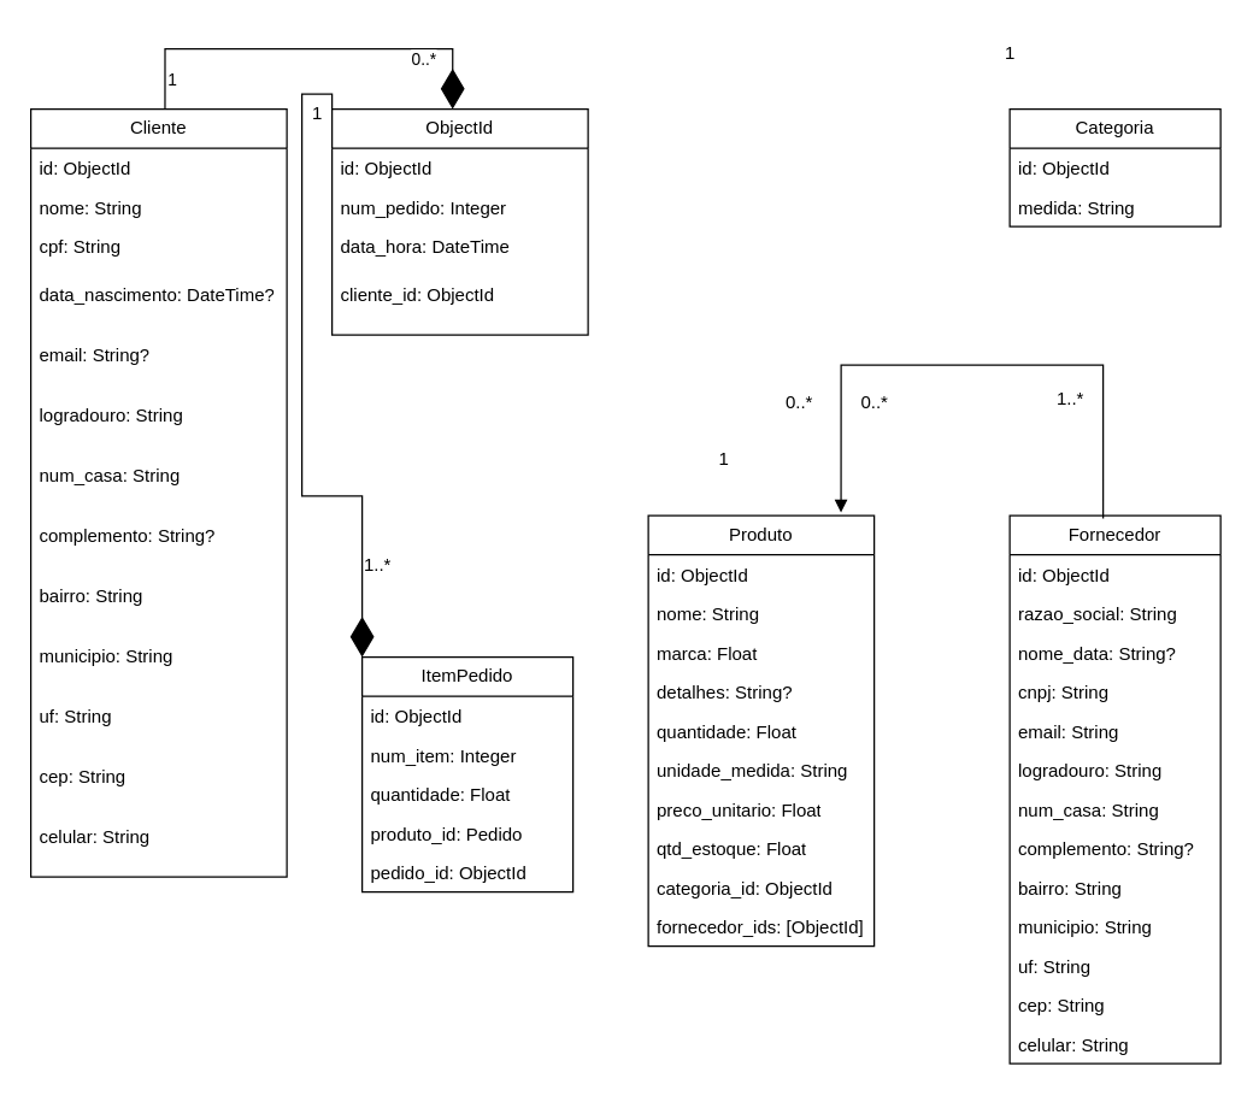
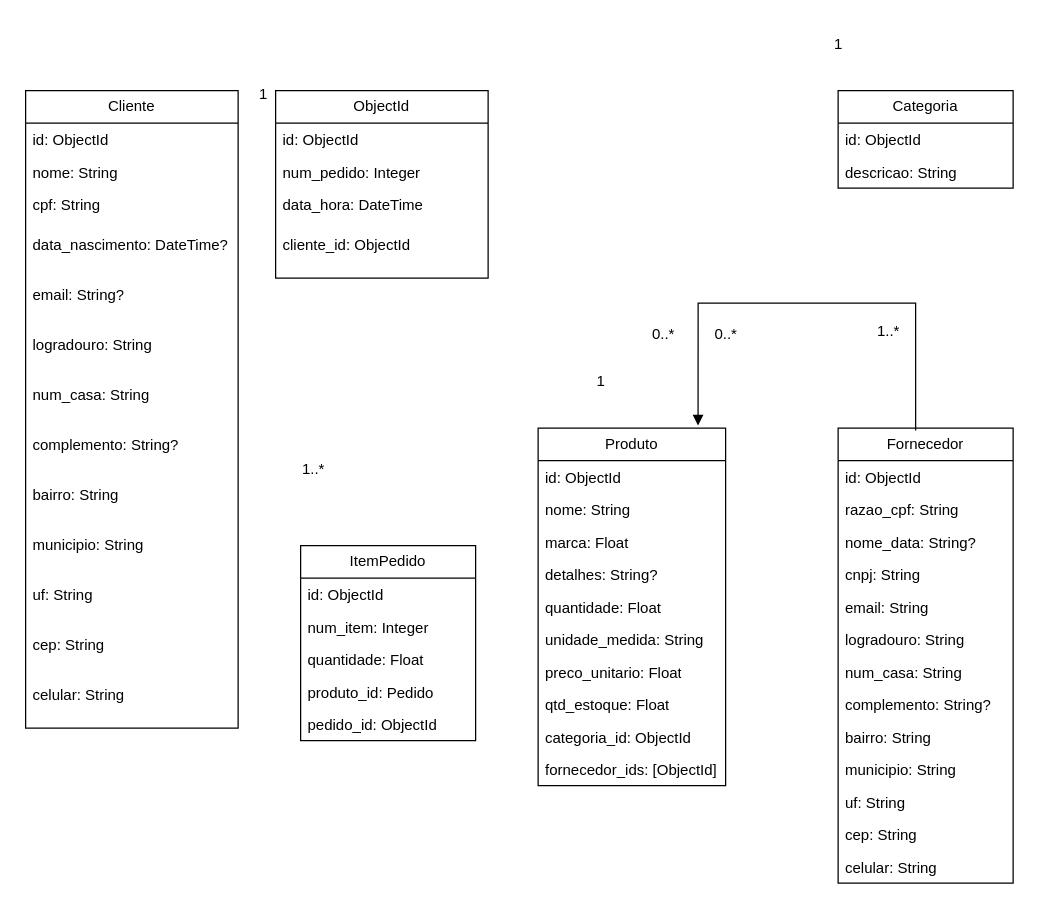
  <mxCell id="0" />
  <mxCell id="1" parent="0" />
  <mxCell id="2" value="Cliente" style="swimlane;fontStyle=0;childLayout=stackLayout;horizontal=1;startSize=26;fillColor=none;horizontalStack=0;resizeParent=1;resizeParentMax=0;resizeLast=0;collapsible=1;marginBottom=0;whiteSpace=wrap;html=1;rounded=0;" parent="1" vertex="1"><mxGeometry x="20" y="72" width="170" height="510" as="geometry" /></mxCell>
  <mxCell id="3" value="id: ObjectId" style="text;strokeColor=none;fillColor=none;align=left;verticalAlign=top;spacingLeft=4;spacingRight=4;overflow=hidden;rotatable=0;points=[[0,0.5],[1,0.5]];portConstraint=eastwest;whiteSpace=wrap;html=1;rounded=0;" parent="2" vertex="1"><mxGeometry y="26" width="170" height="26" as="geometry" /></mxCell>
  <mxCell id="4" value="nome: String" style="text;strokeColor=none;fillColor=none;align=left;verticalAlign=top;spacingLeft=4;spacingRight=4;overflow=hidden;rotatable=0;points=[[0,0.5],[1,0.5]];portConstraint=eastwest;whiteSpace=wrap;html=1;rounded=0;" parent="2" vertex="1"><mxGeometry y="52" width="170" height="26" as="geometry" /></mxCell>
  <mxCell id="5" value="cpf: String" style="text;strokeColor=none;fillColor=none;align=left;verticalAlign=top;spacingLeft=4;spacingRight=4;overflow=hidden;rotatable=0;points=[[0,0.5],[1,0.5]];portConstraint=eastwest;whiteSpace=wrap;html=1;rounded=0;" parent="2" vertex="1"><mxGeometry y="78" width="170" height="32" as="geometry" /></mxCell>
  <mxCell id="6" value="data_nascimento: DateTime?" style="text;strokeColor=none;fillColor=none;align=left;verticalAlign=top;spacingLeft=4;spacingRight=4;overflow=hidden;rotatable=0;points=[[0,0.5],[1,0.5]];portConstraint=eastwest;whiteSpace=wrap;html=1;rounded=0;" parent="2" vertex="1"><mxGeometry y="110" width="170" height="40" as="geometry" /></mxCell>
  <mxCell id="7" value="email: String?" style="text;strokeColor=none;fillColor=none;align=left;verticalAlign=top;spacingLeft=4;spacingRight=4;overflow=hidden;rotatable=0;points=[[0,0.5],[1,0.5]];portConstraint=eastwest;whiteSpace=wrap;html=1;rounded=0;" parent="2" vertex="1"><mxGeometry y="150" width="170" height="40" as="geometry" /></mxCell>
  <mxCell id="8" value="logradouro: String" style="text;strokeColor=none;fillColor=none;align=left;verticalAlign=top;spacingLeft=4;spacingRight=4;overflow=hidden;rotatable=0;points=[[0,0.5],[1,0.5]];portConstraint=eastwest;whiteSpace=wrap;html=1;rounded=0;" parent="2" vertex="1"><mxGeometry y="190" width="170" height="40" as="geometry" /></mxCell>
  <mxCell id="9" value="num_casa: String" style="text;strokeColor=none;fillColor=none;align=left;verticalAlign=top;spacingLeft=4;spacingRight=4;overflow=hidden;rotatable=0;points=[[0,0.5],[1,0.5]];portConstraint=eastwest;whiteSpace=wrap;html=1;rounded=0;" parent="2" vertex="1"><mxGeometry y="230" width="170" height="40" as="geometry" /></mxCell>
  <mxCell id="10" value="complemento: String?" style="text;strokeColor=none;fillColor=none;align=left;verticalAlign=top;spacingLeft=4;spacingRight=4;overflow=hidden;rotatable=0;points=[[0,0.5],[1,0.5]];portConstraint=eastwest;whiteSpace=wrap;html=1;rounded=0;" parent="2" vertex="1"><mxGeometry y="270" width="170" height="40" as="geometry" /></mxCell>
  <mxCell id="11" value="bairro: String" style="text;strokeColor=none;fillColor=none;align=left;verticalAlign=top;spacingLeft=4;spacingRight=4;overflow=hidden;rotatable=0;points=[[0,0.5],[1,0.5]];portConstraint=eastwest;whiteSpace=wrap;html=1;rounded=0;" parent="2" vertex="1"><mxGeometry y="310" width="170" height="40" as="geometry" /></mxCell>
  <mxCell id="12" value="municipio: String" style="text;strokeColor=none;fillColor=none;align=left;verticalAlign=top;spacingLeft=4;spacingRight=4;overflow=hidden;rotatable=0;points=[[0,0.5],[1,0.5]];portConstraint=eastwest;whiteSpace=wrap;html=1;rounded=0;" parent="2" vertex="1"><mxGeometry y="350" width="170" height="40" as="geometry" /></mxCell>
  <mxCell id="13" value="uf: String" style="text;strokeColor=none;fillColor=none;align=left;verticalAlign=top;spacingLeft=4;spacingRight=4;overflow=hidden;rotatable=0;points=[[0,0.5],[1,0.5]];portConstraint=eastwest;whiteSpace=wrap;html=1;rounded=0;" parent="2" vertex="1"><mxGeometry y="390" width="170" height="40" as="geometry" /></mxCell>
  <mxCell id="14" value="cep: String" style="text;strokeColor=none;fillColor=none;align=left;verticalAlign=top;spacingLeft=4;spacingRight=4;overflow=hidden;rotatable=0;points=[[0,0.5],[1,0.5]];portConstraint=eastwest;whiteSpace=wrap;html=1;rounded=0;" parent="2" vertex="1"><mxGeometry y="430" width="170" height="40" as="geometry" /></mxCell>
  <mxCell id="15" value="celular: String" style="text;strokeColor=none;fillColor=none;align=left;verticalAlign=top;spacingLeft=4;spacingRight=4;overflow=hidden;rotatable=0;points=[[0,0.5],[1,0.5]];portConstraint=eastwest;whiteSpace=wrap;html=1;rounded=0;" parent="2" vertex="1"><mxGeometry y="470" width="170" height="40" as="geometry" /></mxCell>
  <mxCell id="16" value="ObjectId" style="swimlane;fontStyle=0;childLayout=stackLayout;horizontal=1;startSize=26;fillColor=none;horizontalStack=0;resizeParent=1;resizeParentMax=0;resizeLast=0;collapsible=1;marginBottom=0;whiteSpace=wrap;html=1;rounded=0;" parent="1" vertex="1"><mxGeometry x="220" y="72" width="170" height="150" as="geometry" /></mxCell>
  <mxCell id="17" value="id: ObjectId" style="text;strokeColor=none;fillColor=none;align=left;verticalAlign=top;spacingLeft=4;spacingRight=4;overflow=hidden;rotatable=0;points=[[0,0.5],[1,0.5]];portConstraint=eastwest;whiteSpace=wrap;html=1;rounded=0;" parent="16" vertex="1"><mxGeometry y="26" width="170" height="26" as="geometry" /></mxCell>
  <mxCell id="18" value="num_pedido: Integer" style="text;strokeColor=none;fillColor=none;align=left;verticalAlign=top;spacingLeft=4;spacingRight=4;overflow=hidden;rotatable=0;points=[[0,0.5],[1,0.5]];portConstraint=eastwest;whiteSpace=wrap;html=1;rounded=0;" parent="16" vertex="1"><mxGeometry y="52" width="170" height="26" as="geometry" /></mxCell>
  <mxCell id="19" value="data_hora: DateTime" style="text;strokeColor=none;fillColor=none;align=left;verticalAlign=top;spacingLeft=4;spacingRight=4;overflow=hidden;rotatable=0;points=[[0,0.5],[1,0.5]];portConstraint=eastwest;whiteSpace=wrap;html=1;rounded=0;" parent="16" vertex="1"><mxGeometry y="78" width="170" height="32" as="geometry" /></mxCell>
  <mxCell id="20" value="cliente_id: ObjectId" style="text;strokeColor=none;fillColor=none;align=left;verticalAlign=top;spacingLeft=4;spacingRight=4;overflow=hidden;rotatable=0;points=[[0,0.5],[1,0.5]];portConstraint=eastwest;whiteSpace=wrap;html=1;rounded=0;" parent="16" vertex="1"><mxGeometry y="110" width="170" height="40" as="geometry" /></mxCell>
  <mxCell id="21" value="ItemPedido" style="swimlane;fontStyle=0;childLayout=stackLayout;horizontal=1;startSize=26;fillColor=none;horizontalStack=0;resizeParent=1;resizeParentMax=0;resizeLast=0;collapsible=1;marginBottom=0;whiteSpace=wrap;html=1;rounded=0;" parent="1" vertex="1"><mxGeometry x="240" y="436" width="140" height="156" as="geometry" /></mxCell>
  <mxCell id="22" value="id: ObjectId" style="text;strokeColor=none;fillColor=none;align=left;verticalAlign=top;spacingLeft=4;spacingRight=4;overflow=hidden;rotatable=0;points=[[0,0.5],[1,0.5]];portConstraint=eastwest;whiteSpace=wrap;html=1;rounded=0;" parent="21" vertex="1"><mxGeometry y="26" width="140" height="26" as="geometry" /></mxCell>
  <mxCell id="23" value="num_item: Integer" style="text;strokeColor=none;fillColor=none;align=left;verticalAlign=top;spacingLeft=4;spacingRight=4;overflow=hidden;rotatable=0;points=[[0,0.5],[1,0.5]];portConstraint=eastwest;whiteSpace=wrap;html=1;rounded=0;" parent="21" vertex="1"><mxGeometry y="52" width="140" height="26" as="geometry" /></mxCell>
  <mxCell id="24" value="quantidade: Float" style="text;strokeColor=none;fillColor=none;align=left;verticalAlign=top;spacingLeft=4;spacingRight=4;overflow=hidden;rotatable=0;points=[[0,0.5],[1,0.5]];portConstraint=eastwest;whiteSpace=wrap;html=1;rounded=0;" parent="21" vertex="1"><mxGeometry y="78" width="140" height="26" as="geometry" /></mxCell>
  <mxCell id="25" value="produto_id: Pedido" style="text;strokeColor=none;fillColor=none;align=left;verticalAlign=top;spacingLeft=4;spacingRight=4;overflow=hidden;rotatable=0;points=[[0,0.5],[1,0.5]];portConstraint=eastwest;whiteSpace=wrap;html=1;rounded=0;" parent="21" vertex="1"><mxGeometry y="104" width="140" height="26" as="geometry" /></mxCell>
  <mxCell id="26" value="pedido_id: ObjectId" style="text;strokeColor=none;fillColor=none;align=left;verticalAlign=top;spacingLeft=4;spacingRight=4;overflow=hidden;rotatable=0;points=[[0,0.5],[1,0.5]];portConstraint=eastwest;whiteSpace=wrap;html=1;rounded=0;" parent="21" vertex="1"><mxGeometry y="130" width="140" height="26" as="geometry" /></mxCell>
  <mxCell id="27" value="Produto" style="swimlane;fontStyle=0;childLayout=stackLayout;horizontal=1;startSize=26;fillColor=none;horizontalStack=0;resizeParent=1;resizeParentMax=0;resizeLast=0;collapsible=1;marginBottom=0;whiteSpace=wrap;html=1;rounded=0;" parent="1" vertex="1"><mxGeometry x="430" y="342" width="150" height="286" as="geometry" /></mxCell>
  <mxCell id="28" value="id: ObjectId" style="text;strokeColor=none;fillColor=none;align=left;verticalAlign=top;spacingLeft=4;spacingRight=4;overflow=hidden;rotatable=0;points=[[0,0.5],[1,0.5]];portConstraint=eastwest;whiteSpace=wrap;html=1;rounded=0;" parent="27" vertex="1"><mxGeometry y="26" width="150" height="26" as="geometry" /></mxCell>
  <mxCell id="29" value="nome: String" style="text;strokeColor=none;fillColor=none;align=left;verticalAlign=top;spacingLeft=4;spacingRight=4;overflow=hidden;rotatable=0;points=[[0,0.5],[1,0.5]];portConstraint=eastwest;whiteSpace=wrap;html=1;rounded=0;" parent="27" vertex="1"><mxGeometry y="52" width="150" height="26" as="geometry" /></mxCell>
  <mxCell id="30" value="marca: Float" style="text;strokeColor=none;fillColor=none;align=left;verticalAlign=top;spacingLeft=4;spacingRight=4;overflow=hidden;rotatable=0;points=[[0,0.5],[1,0.5]];portConstraint=eastwest;whiteSpace=wrap;html=1;rounded=0;" parent="27" vertex="1"><mxGeometry y="78" width="150" height="26" as="geometry" /></mxCell>
  <mxCell id="31" value="detalhes: String?" style="text;strokeColor=none;fillColor=none;align=left;verticalAlign=top;spacingLeft=4;spacingRight=4;overflow=hidden;rotatable=0;points=[[0,0.5],[1,0.5]];portConstraint=eastwest;whiteSpace=wrap;html=1;rounded=0;" parent="27" vertex="1"><mxGeometry y="104" width="150" height="26" as="geometry" /></mxCell>
  <mxCell id="32" value="quantidade: Float" style="text;strokeColor=none;fillColor=none;align=left;verticalAlign=top;spacingLeft=4;spacingRight=4;overflow=hidden;rotatable=0;points=[[0,0.5],[1,0.5]];portConstraint=eastwest;whiteSpace=wrap;html=1;rounded=0;" parent="27" vertex="1"><mxGeometry y="130" width="150" height="26" as="geometry" /></mxCell>
  <mxCell id="33" value="unidade_medida: String" style="text;strokeColor=none;fillColor=none;align=left;verticalAlign=top;spacingLeft=4;spacingRight=4;overflow=hidden;rotatable=0;points=[[0,0.5],[1,0.5]];portConstraint=eastwest;whiteSpace=wrap;html=1;rounded=0;" parent="27" vertex="1"><mxGeometry y="156" width="150" height="26" as="geometry" /></mxCell>
  <mxCell id="34" value="preco_unitario: Float" style="text;strokeColor=none;fillColor=none;align=left;verticalAlign=top;spacingLeft=4;spacingRight=4;overflow=hidden;rotatable=0;points=[[0,0.5],[1,0.5]];portConstraint=eastwest;whiteSpace=wrap;html=1;rounded=0;" parent="27" vertex="1"><mxGeometry y="182" width="150" height="26" as="geometry" /></mxCell>
  <mxCell id="35" value="qtd_estoque: Float" style="text;strokeColor=none;fillColor=none;align=left;verticalAlign=top;spacingLeft=4;spacingRight=4;overflow=hidden;rotatable=0;points=[[0,0.5],[1,0.5]];portConstraint=eastwest;whiteSpace=wrap;html=1;rounded=0;" parent="27" vertex="1"><mxGeometry y="208" width="150" height="26" as="geometry" /></mxCell>
  <mxCell id="36" value="categoria_id: ObjectId" style="text;strokeColor=none;fillColor=none;align=left;verticalAlign=top;spacingLeft=4;spacingRight=4;overflow=hidden;rotatable=0;points=[[0,0.5],[1,0.5]];portConstraint=eastwest;whiteSpace=wrap;html=1;rounded=0;" parent="27" vertex="1"><mxGeometry y="234" width="150" height="26" as="geometry" /></mxCell>
  <mxCell id="37" value="fornecedor_ids: [ObjectId]" style="text;strokeColor=none;fillColor=none;align=left;verticalAlign=top;spacingLeft=4;spacingRight=4;overflow=hidden;rotatable=0;points=[[0,0.5],[1,0.5]];portConstraint=eastwest;whiteSpace=wrap;html=1;rounded=0;" parent="27" vertex="1"><mxGeometry y="260" width="150" height="26" as="geometry" /></mxCell>
  <mxCell id="38" value="Categoria" style="swimlane;fontStyle=0;childLayout=stackLayout;horizontal=1;startSize=26;fillColor=none;horizontalStack=0;resizeParent=1;resizeParentMax=0;resizeLast=0;collapsible=1;marginBottom=0;whiteSpace=wrap;html=1;rounded=0;" parent="1" vertex="1"><mxGeometry x="670" y="72" width="140" height="78" as="geometry" /></mxCell>
  <mxCell id="39" value="id: ObjectId" style="text;strokeColor=none;fillColor=none;align=left;verticalAlign=top;spacingLeft=4;spacingRight=4;overflow=hidden;rotatable=0;points=[[0,0.5],[1,0.5]];portConstraint=eastwest;whiteSpace=wrap;html=1;rounded=0;" parent="38" vertex="1"><mxGeometry y="26" width="140" height="26" as="geometry" /></mxCell>
- <mxCell id="40" value="medida: String" style="text;strokeColor=none;fillColor=none;align=left;verticalAlign=top;spacingLeft=4;spacingRight=4;overflow=hidden;rotatable=0;points=[[0,0.5],[1,0.5]];portConstraint=eastwest;whiteSpace=wrap;html=1;rounded=0;" parent="38" vertex="1"><mxGeometry y="52" width="140" height="26" as="geometry" /></mxCell>
+ <mxCell id="40" value="descricao: String" style="text;strokeColor=none;fillColor=none;align=left;verticalAlign=top;spacingLeft=4;spacingRight=4;overflow=hidden;rotatable=0;points=[[0,0.5],[1,0.5]];portConstraint=eastwest;whiteSpace=wrap;html=1;rounded=0;" parent="38" vertex="1"><mxGeometry y="52" width="140" height="26" as="geometry" /></mxCell>
  <mxCell id="41" value="Fornecedor" style="swimlane;fontStyle=0;childLayout=stackLayout;horizontal=1;startSize=26;fillColor=none;horizontalStack=0;resizeParent=1;resizeParentMax=0;resizeLast=0;collapsible=1;marginBottom=0;whiteSpace=wrap;html=1;rounded=0;" parent="1" vertex="1"><mxGeometry x="670" y="342" width="140" height="364" as="geometry" /></mxCell>
  <mxCell id="42" value="&lt;span style=&quot;color: rgb(0, 0, 0);&quot;&gt;id: ObjectId&lt;/span&gt;" style="text;strokeColor=none;fillColor=none;align=left;verticalAlign=top;spacingLeft=4;spacingRight=4;overflow=hidden;rotatable=0;points=[[0,0.5],[1,0.5]];portConstraint=eastwest;whiteSpace=wrap;html=1;rounded=0;" parent="41" vertex="1"><mxGeometry y="26" width="140" height="26" as="geometry" /></mxCell>
- <mxCell id="43" value="razao_social: String" style="text;strokeColor=none;fillColor=none;align=left;verticalAlign=top;spacingLeft=4;spacingRight=4;overflow=hidden;rotatable=0;points=[[0,0.5],[1,0.5]];portConstraint=eastwest;whiteSpace=wrap;html=1;rounded=0;" parent="41" vertex="1"><mxGeometry y="52" width="140" height="26" as="geometry" /></mxCell>
+ <mxCell id="43" value="razao_cpf: String" style="text;strokeColor=none;fillColor=none;align=left;verticalAlign=top;spacingLeft=4;spacingRight=4;overflow=hidden;rotatable=0;points=[[0,0.5],[1,0.5]];portConstraint=eastwest;whiteSpace=wrap;html=1;rounded=0;" parent="41" vertex="1"><mxGeometry y="52" width="140" height="26" as="geometry" /></mxCell>
  <mxCell id="44" value="nome_data: String?" style="text;strokeColor=none;fillColor=none;align=left;verticalAlign=top;spacingLeft=4;spacingRight=4;overflow=hidden;rotatable=0;points=[[0,0.5],[1,0.5]];portConstraint=eastwest;whiteSpace=wrap;html=1;rounded=0;" parent="41" vertex="1"><mxGeometry y="78" width="140" height="26" as="geometry" /></mxCell>
  <mxCell id="45" value="cnpj: String" style="text;strokeColor=none;fillColor=none;align=left;verticalAlign=top;spacingLeft=4;spacingRight=4;overflow=hidden;rotatable=0;points=[[0,0.5],[1,0.5]];portConstraint=eastwest;whiteSpace=wrap;html=1;rounded=0;" parent="41" vertex="1"><mxGeometry y="104" width="140" height="26" as="geometry" /></mxCell>
  <mxCell id="46" value="email: String" style="text;strokeColor=none;fillColor=none;align=left;verticalAlign=top;spacingLeft=4;spacingRight=4;overflow=hidden;rotatable=0;points=[[0,0.5],[1,0.5]];portConstraint=eastwest;whiteSpace=wrap;html=1;rounded=0;" parent="41" vertex="1"><mxGeometry y="130" width="140" height="26" as="geometry" /></mxCell>
  <mxCell id="47" value="logradouro: String" style="text;strokeColor=none;fillColor=none;align=left;verticalAlign=top;spacingLeft=4;spacingRight=4;overflow=hidden;rotatable=0;points=[[0,0.5],[1,0.5]];portConstraint=eastwest;whiteSpace=wrap;html=1;rounded=0;" parent="41" vertex="1"><mxGeometry y="156" width="140" height="26" as="geometry" /></mxCell>
  <mxCell id="48" value="num_casa: String" style="text;strokeColor=none;fillColor=none;align=left;verticalAlign=top;spacingLeft=4;spacingRight=4;overflow=hidden;rotatable=0;points=[[0,0.5],[1,0.5]];portConstraint=eastwest;whiteSpace=wrap;html=1;rounded=0;" parent="41" vertex="1"><mxGeometry y="182" width="140" height="26" as="geometry" /></mxCell>
  <mxCell id="49" value="complemento: String?" style="text;strokeColor=none;fillColor=none;align=left;verticalAlign=top;spacingLeft=4;spacingRight=4;overflow=hidden;rotatable=0;points=[[0,0.5],[1,0.5]];portConstraint=eastwest;whiteSpace=wrap;html=1;rounded=0;" parent="41" vertex="1"><mxGeometry y="208" width="140" height="26" as="geometry" /></mxCell>
  <mxCell id="50" value="bairro: String" style="text;strokeColor=none;fillColor=none;align=left;verticalAlign=top;spacingLeft=4;spacingRight=4;overflow=hidden;rotatable=0;points=[[0,0.5],[1,0.5]];portConstraint=eastwest;whiteSpace=wrap;html=1;rounded=0;" parent="41" vertex="1"><mxGeometry y="234" width="140" height="26" as="geometry" /></mxCell>
  <mxCell id="51" value="municipio: String" style="text;strokeColor=none;fillColor=none;align=left;verticalAlign=top;spacingLeft=4;spacingRight=4;overflow=hidden;rotatable=0;points=[[0,0.5],[1,0.5]];portConstraint=eastwest;whiteSpace=wrap;html=1;rounded=0;" parent="41" vertex="1"><mxGeometry y="260" width="140" height="26" as="geometry" /></mxCell>
  <mxCell id="52" value="uf: String" style="text;strokeColor=none;fillColor=none;align=left;verticalAlign=top;spacingLeft=4;spacingRight=4;overflow=hidden;rotatable=0;points=[[0,0.5],[1,0.5]];portConstraint=eastwest;whiteSpace=wrap;html=1;rounded=0;" parent="41" vertex="1"><mxGeometry y="286" width="140" height="26" as="geometry" /></mxCell>
  <mxCell id="53" value="cep: String" style="text;strokeColor=none;fillColor=none;align=left;verticalAlign=top;spacingLeft=4;spacingRight=4;overflow=hidden;rotatable=0;points=[[0,0.5],[1,0.5]];portConstraint=eastwest;whiteSpace=wrap;html=1;rounded=0;" parent="41" vertex="1"><mxGeometry y="312" width="140" height="26" as="geometry" /></mxCell>
  <mxCell id="54" value="celular: String" style="text;strokeColor=none;fillColor=none;align=left;verticalAlign=top;spacingLeft=4;spacingRight=4;overflow=hidden;rotatable=0;points=[[0,0.5],[1,0.5]];portConstraint=eastwest;whiteSpace=wrap;html=1;rounded=0;" parent="41" vertex="1"><mxGeometry y="338" width="140" height="26" as="geometry" /></mxCell>
- <mxCell id="55" value="" style="endArrow=diamondThin;endFill=1;endSize=24;html=1;exitX=0.524;exitY=-0.001;exitDx=0;exitDy=0;exitPerimeter=0;entryX=0.471;entryY=0;entryDx=0;entryDy=0;entryPerimeter=0;edgeStyle=orthogonalEdgeStyle;rounded=0;" parent="1" source="2" target="16" edge="1"><mxGeometry width="160" relative="1" as="geometry"><mxPoint x="140" y="165.37" as="sourcePoint" /><mxPoint x="300" y="165.37" as="targetPoint" /><Array as="points"><mxPoint x="109" y="32" /><mxPoint x="300" y="32" /></Array></mxGeometry></mxCell>
- <mxCell id="56" value="1" style="edgeLabel;html=1;align=center;verticalAlign=middle;resizable=0;points=[];rounded=0;" parent="55" vertex="1" connectable="0"><mxGeometry x="-0.87" y="-4" relative="1" as="geometry"><mxPoint y="-1" as="offset" /></mxGeometry></mxCell>
- <mxCell id="57" value="0..*" style="edgeLabel;html=1;align=center;verticalAlign=middle;resizable=0;points=[];rounded=0;" parent="55" vertex="1" connectable="0"><mxGeometry x="0.751" y="-1" relative="1" as="geometry"><mxPoint x="-19" as="offset" /></mxGeometry></mxCell>
- <mxCell id="58" value="" style="endArrow=diamondThin;endFill=1;endSize=24;html=1;edgeStyle=orthogonalEdgeStyle;exitX=0;exitY=0;exitDx=0;exitDy=0;entryX=0;entryY=0;entryDx=0;entryDy=0;rounded=0;" parent="1" source="16" target="21" edge="1"><mxGeometry width="160" relative="1" as="geometry"><mxPoint x="200" y="242" as="sourcePoint" /><mxPoint x="360" y="242" as="targetPoint" /><Array as="points"><mxPoint x="220" y="62" /><mxPoint x="200" y="62" /><mxPoint x="200" y="329" /><mxPoint x="240" y="329" /></Array></mxGeometry></mxCell>
  <mxCell id="59" value="1" style="text;html=1;align=center;verticalAlign=middle;resizable=0;points=[];autosize=1;strokeColor=none;fillColor=none;rounded=0;" parent="1" vertex="1"><mxGeometry x="195" y="60" width="30" height="30" as="geometry" /></mxCell>
  <mxCell id="60" value="1..*" style="text;html=1;align=center;verticalAlign=middle;resizable=0;points=[];autosize=1;strokeColor=none;fillColor=none;rounded=0;" parent="1" vertex="1"><mxGeometry x="230" y="360" width="40" height="30" as="geometry" /></mxCell>
  <mxCell id="61" value="1" style="text;html=1;align=center;verticalAlign=middle;resizable=0;points=[];autosize=1;strokeColor=none;fillColor=none;rounded=0;" parent="1" vertex="1"><mxGeometry x="465" y="290" width="30" height="30" as="geometry" /></mxCell>
  <mxCell id="62" value="1" style="text;html=1;align=center;verticalAlign=middle;resizable=0;points=[];autosize=1;strokeColor=none;fillColor=none;rounded=0;" parent="1" vertex="1"><mxGeometry x="655" y="20" width="30" height="30" as="geometry" /></mxCell>
  <mxCell id="63" value="0..*" style="text;html=1;align=center;verticalAlign=middle;resizable=0;points=[];autosize=1;strokeColor=none;fillColor=none;rounded=0;" parent="1" vertex="1"><mxGeometry x="510" y="252" width="40" height="30" as="geometry" /></mxCell>
  <mxCell id="64" value="" style="endArrow=none;startArrow=block;endFill=1;startFill=1;html=1;edgeStyle=orthogonalEdgeStyle;exitX=0.853;exitY=-0.007;exitDx=0;exitDy=0;exitPerimeter=0;entryX=0.443;entryY=0.005;entryDx=0;entryDy=0;entryPerimeter=0;rounded=0;" parent="1" source="27" target="41" edge="1"><mxGeometry width="160" relative="1" as="geometry"><mxPoint x="560" y="332" as="sourcePoint" /><mxPoint x="710" y="242" as="targetPoint" /><Array as="points"><mxPoint x="558" y="242" /><mxPoint x="732" y="242" /></Array></mxGeometry></mxCell>
  <mxCell id="65" value="1..*" style="text;html=1;align=center;verticalAlign=middle;resizable=0;points=[];autosize=1;strokeColor=none;fillColor=none;rounded=0;" parent="1" vertex="1"><mxGeometry x="690" y="250" width="40" height="30" as="geometry" /></mxCell>
  <mxCell id="66" value="0..*" style="text;html=1;align=center;verticalAlign=middle;resizable=0;points=[];autosize=1;strokeColor=none;fillColor=none;rounded=0;" parent="1" vertex="1"><mxGeometry x="560" y="252" width="40" height="30" as="geometry" /></mxCell>
